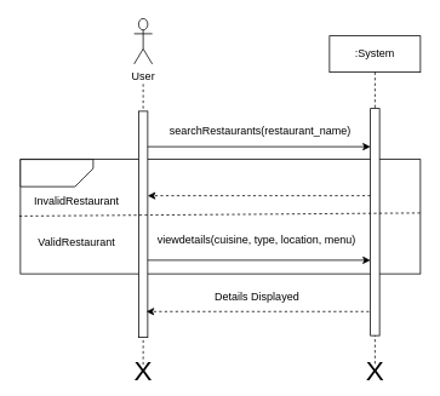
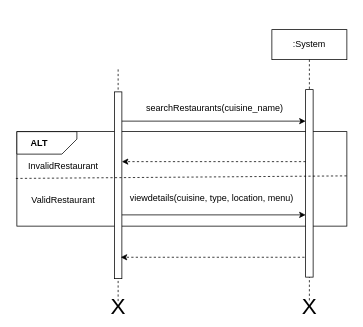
  <mxCell id="0" />
  <mxCell id="1" parent="0" />
  <mxCell id="2" value="" style="endArrow=none;dashed=1;html=1;rounded=0;" edge="1" parent="1"><mxGeometry width="50" height="50" relative="1" as="geometry"><mxPoint x="157" y="401" as="sourcePoint" /><mxPoint x="157" y="91" as="targetPoint" /></mxGeometry></mxCell>
  <mxCell id="3" value="" style="rounded=0;whiteSpace=wrap;html=1;" vertex="1" parent="1"><mxGeometry x="22" y="175" width="440" height="126" as="geometry" /></mxCell>
  <mxCell id="4" value=":System" style="shape=umlLifeline;perimeter=lifelinePerimeter;whiteSpace=wrap;html=1;container=0;dropTarget=0;collapsible=0;recursiveResize=0;outlineConnect=0;portConstraint=eastwest;newEdgeStyle={&quot;edgeStyle&quot;:&quot;elbowEdgeStyle&quot;,&quot;elbow&quot;:&quot;vertical&quot;,&quot;curved&quot;:0,&quot;rounded&quot;:0};" vertex="1" parent="1"><mxGeometry x="362" y="39" width="100" height="362" as="geometry" /></mxCell>
  <mxCell id="5" value="" style="html=1;points=[];perimeter=orthogonalPerimeter;outlineConnect=0;targetShapes=umlLifeline;portConstraint=eastwest;newEdgeStyle={&quot;edgeStyle&quot;:&quot;elbowEdgeStyle&quot;,&quot;elbow&quot;:&quot;vertical&quot;,&quot;curved&quot;:0,&quot;rounded&quot;:0};" vertex="1" parent="4"><mxGeometry x="45" y="80" width="10" height="250" as="geometry" /></mxCell>
- <mxCell id="6" value="User" style="shape=umlActor;verticalLabelPosition=bottom;verticalAlign=top;html=1;outlineConnect=0;" vertex="1" parent="1"><mxGeometry x="147" y="20" width="20" height="50" as="geometry" /></mxCell>
  <mxCell id="7" value="" style="html=1;points=[];perimeter=orthogonalPerimeter;outlineConnect=0;targetShapes=umlLifeline;portConstraint=eastwest;newEdgeStyle={&quot;edgeStyle&quot;:&quot;elbowEdgeStyle&quot;,&quot;elbow&quot;:&quot;vertical&quot;,&quot;curved&quot;:0,&quot;rounded&quot;:0};" vertex="1" parent="1"><mxGeometry x="152" y="122" width="10" height="249" as="geometry" /></mxCell>
  <mxCell id="8" value="" style="endArrow=classic;html=1;rounded=0;" edge="1" parent="1" target="5"><mxGeometry width="50" height="50" relative="1" as="geometry"><mxPoint x="162" y="161" as="sourcePoint" /><mxPoint x="322" y="161" as="targetPoint" /></mxGeometry></mxCell>
  <mxCell id="9" value="" style="html=1;labelBackgroundColor=#ffffff;startArrow=none;startFill=0;startSize=6;endArrow=classic;endFill=1;endSize=6;jettySize=auto;orthogonalLoop=1;strokeWidth=1;dashed=1;fontSize=14;rounded=0;" edge="1" parent="1"><mxGeometry width="60" height="60" relative="1" as="geometry"><mxPoint x="407" y="215" as="sourcePoint" /><mxPoint x="162" y="215" as="targetPoint" /></mxGeometry></mxCell>
- <mxCell id="10" value="searchRestaurants(restaurant_name)" style="text;strokeColor=none;align=center;fillColor=none;html=1;verticalAlign=middle;whiteSpace=wrap;rounded=0;" vertex="1" parent="1"><mxGeometry x="166" y="129" width="240" height="30" as="geometry" /></mxCell>
+ <mxCell id="10" value="searchRestaurants(cuisine_name)" style="text;strokeColor=none;align=center;fillColor=none;html=1;verticalAlign=middle;whiteSpace=wrap;rounded=0;" vertex="1" parent="1"><mxGeometry x="166" y="129" width="240" height="30" as="geometry" /></mxCell>
  <mxCell id="11" value="" style="endArrow=none;dashed=1;html=1;rounded=0;exitX=-0.003;exitY=0.634;exitDx=0;exitDy=0;exitPerimeter=0;" edge="1" parent="1"><mxGeometry width="50" height="50" relative="1" as="geometry"><mxPoint x="20.68" y="237.42" as="sourcePoint" /><mxPoint x="462" y="234" as="targetPoint" /></mxGeometry></mxCell>
  <mxCell id="12" value="" style="endArrow=classic;html=1;rounded=0;" edge="1" parent="1"><mxGeometry width="50" height="50" relative="1" as="geometry"><mxPoint x="162" y="286" as="sourcePoint" /><mxPoint x="407" y="286" as="targetPoint" /></mxGeometry></mxCell>
  <mxCell id="13" value="" style="verticalLabelPosition=bottom;verticalAlign=top;html=1;shape=card;whiteSpace=wrap;size=20;arcSize=12;rotation=-180;" vertex="1" parent="1"><mxGeometry x="22" y="175" width="80" height="30" as="geometry" /></mxCell>
+ <mxCell id="14" value="&lt;b&gt;ALT&lt;/b&gt;" style="text;strokeColor=none;align=center;fillColor=none;html=1;verticalAlign=middle;whiteSpace=wrap;rounded=0;" vertex="1" parent="1"><mxGeometry x="22" y="175" width="60" height="30" as="geometry" /></mxCell>
  <mxCell id="15" value="InvalidRestaurant" style="text;strokeColor=none;align=center;fillColor=none;html=1;verticalAlign=middle;whiteSpace=wrap;rounded=0;" vertex="1" parent="1"><mxGeometry x="30" y="206" width="108" height="30" as="geometry" /></mxCell>
  <mxCell id="16" value="" style="html=1;labelBackgroundColor=#ffffff;startArrow=none;startFill=0;startSize=6;endArrow=classic;endFill=1;endSize=6;jettySize=auto;orthogonalLoop=1;strokeWidth=1;dashed=1;fontSize=14;rounded=0;" edge="1" parent="1"><mxGeometry width="60" height="60" relative="1" as="geometry"><mxPoint x="405.5" y="342.5" as="sourcePoint" /><mxPoint x="160.5" y="342.5" as="targetPoint" /></mxGeometry></mxCell>
- <mxCell id="17" value="Details Displayed" style="text;strokeColor=none;align=center;fillColor=none;html=1;verticalAlign=middle;whiteSpace=wrap;rounded=0;" vertex="1" parent="1"><mxGeometry x="215.75" y="311" width="132.5" height="30" as="geometry" /></mxCell>
  <mxCell id="18" value="ValidRestaurant" style="text;strokeColor=none;align=center;fillColor=none;html=1;verticalAlign=middle;whiteSpace=wrap;rounded=0;" vertex="1" parent="1"><mxGeometry x="30" y="251" width="108" height="30" as="geometry" /></mxCell>
  <mxCell id="19" value="viewdetails(cuisine, type, location, menu)" style="text;strokeColor=none;align=center;fillColor=none;html=1;verticalAlign=middle;whiteSpace=wrap;rounded=0;" vertex="1" parent="1"><mxGeometry x="162" y="249" width="240" height="30" as="geometry" /></mxCell>
  <mxCell id="20" value="&lt;font style=&quot;font-size: 30px;&quot;&gt;X&lt;/font&gt;" style="text;strokeColor=none;align=center;fillColor=none;html=1;verticalAlign=middle;whiteSpace=wrap;rounded=0;" vertex="1" parent="1"><mxGeometry x="144" y="403.01" width="27" height="10" as="geometry" /></mxCell>
  <mxCell id="21" value="&lt;font style=&quot;font-size: 30px;&quot;&gt;X&lt;/font&gt;" style="text;strokeColor=none;align=center;fillColor=none;html=1;verticalAlign=middle;whiteSpace=wrap;rounded=0;" vertex="1" parent="1"><mxGeometry x="399" y="402.29" width="27" height="10" as="geometry" /></mxCell>
